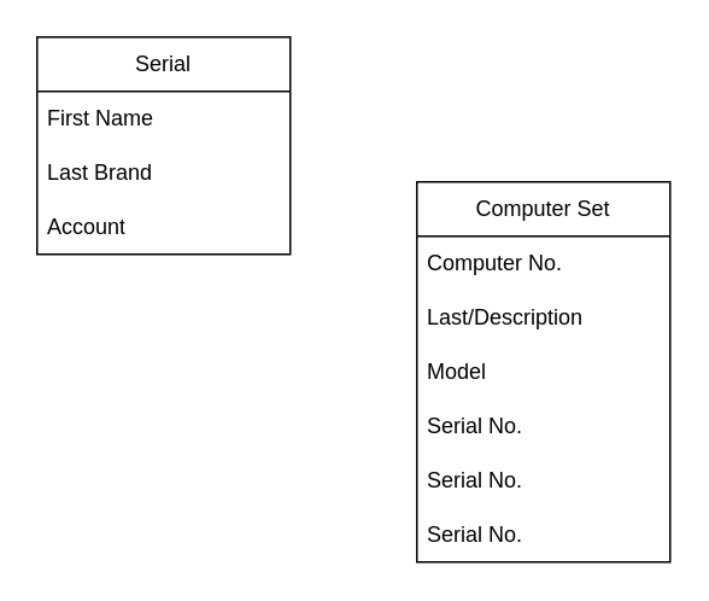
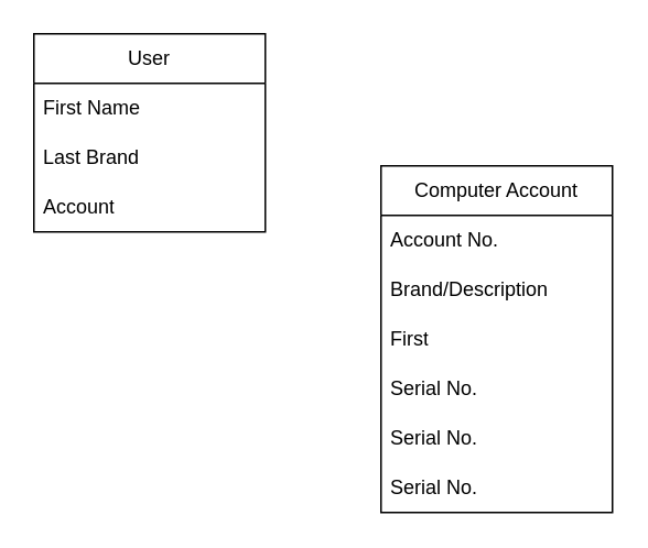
  <mxCell id="0" />
  <mxCell id="1" parent="0" />
- <mxCell id="2" value="Serial" style="swimlane;fontStyle=0;childLayout=stackLayout;horizontal=1;startSize=30;horizontalStack=0;resizeParent=1;resizeParentMax=0;resizeLast=0;collapsible=1;marginBottom=0;whiteSpace=wrap;html=1;" vertex="1" parent="1"><mxGeometry x="20" y="20" width="140" height="120" as="geometry" /></mxCell>
+ <mxCell id="2" value="User" style="swimlane;fontStyle=0;childLayout=stackLayout;horizontal=1;startSize=30;horizontalStack=0;resizeParent=1;resizeParentMax=0;resizeLast=0;collapsible=1;marginBottom=0;whiteSpace=wrap;html=1;" vertex="1" parent="1"><mxGeometry x="20" y="20" width="140" height="120" as="geometry" /></mxCell>
  <mxCell id="3" value="First Name" style="text;strokeColor=none;fillColor=none;align=left;verticalAlign=middle;spacingLeft=4;spacingRight=4;overflow=hidden;points=[[0,0.5],[1,0.5]];portConstraint=eastwest;rotatable=0;whiteSpace=wrap;html=1;" vertex="1" parent="2"><mxGeometry y="30" width="140" height="30" as="geometry" /></mxCell>
  <mxCell id="4" value="Last Brand" style="text;strokeColor=none;fillColor=none;align=left;verticalAlign=middle;spacingLeft=4;spacingRight=4;overflow=hidden;points=[[0,0.5],[1,0.5]];portConstraint=eastwest;rotatable=0;whiteSpace=wrap;html=1;" vertex="1" parent="2"><mxGeometry y="60" width="140" height="30" as="geometry" /></mxCell>
  <mxCell id="5" value="Account" style="text;strokeColor=none;fillColor=none;align=left;verticalAlign=middle;spacingLeft=4;spacingRight=4;overflow=hidden;points=[[0,0.5],[1,0.5]];portConstraint=eastwest;rotatable=0;whiteSpace=wrap;html=1;" vertex="1" parent="2"><mxGeometry y="90" width="140" height="30" as="geometry" /></mxCell>
- <mxCell id="6" value="Computer Set" style="swimlane;fontStyle=0;childLayout=stackLayout;horizontal=1;startSize=30;horizontalStack=0;resizeParent=1;resizeParentMax=0;resizeLast=0;collapsible=1;marginBottom=0;whiteSpace=wrap;html=1;" vertex="1" parent="1"><mxGeometry x="230" y="100" width="140" height="210" as="geometry" /></mxCell>
- <mxCell id="7" value="Computer No." style="text;strokeColor=none;fillColor=none;align=left;verticalAlign=middle;spacingLeft=4;spacingRight=4;overflow=hidden;points=[[0,0.5],[1,0.5]];portConstraint=eastwest;rotatable=0;whiteSpace=wrap;html=1;" vertex="1" parent="6"><mxGeometry y="30" width="140" height="30" as="geometry" /></mxCell>
- <mxCell id="8" value="Last/Description" style="text;strokeColor=none;fillColor=none;align=left;verticalAlign=middle;spacingLeft=4;spacingRight=4;overflow=hidden;points=[[0,0.5],[1,0.5]];portConstraint=eastwest;rotatable=0;whiteSpace=wrap;html=1;" vertex="1" parent="6"><mxGeometry y="60" width="140" height="30" as="geometry" /></mxCell>
- <mxCell id="9" value="Model" style="text;strokeColor=none;fillColor=none;align=left;verticalAlign=middle;spacingLeft=4;spacingRight=4;overflow=hidden;points=[[0,0.5],[1,0.5]];portConstraint=eastwest;rotatable=0;whiteSpace=wrap;html=1;" vertex="1" parent="6"><mxGeometry y="90" width="140" height="30" as="geometry" /></mxCell>
+ <mxCell id="6" value="Computer Account" style="swimlane;fontStyle=0;childLayout=stackLayout;horizontal=1;startSize=30;horizontalStack=0;resizeParent=1;resizeParentMax=0;resizeLast=0;collapsible=1;marginBottom=0;whiteSpace=wrap;html=1;" vertex="1" parent="1"><mxGeometry x="230" y="100" width="140" height="210" as="geometry" /></mxCell>
+ <mxCell id="7" value="Account No." style="text;strokeColor=none;fillColor=none;align=left;verticalAlign=middle;spacingLeft=4;spacingRight=4;overflow=hidden;points=[[0,0.5],[1,0.5]];portConstraint=eastwest;rotatable=0;whiteSpace=wrap;html=1;" vertex="1" parent="6"><mxGeometry y="30" width="140" height="30" as="geometry" /></mxCell>
+ <mxCell id="8" value="Brand/Description" style="text;strokeColor=none;fillColor=none;align=left;verticalAlign=middle;spacingLeft=4;spacingRight=4;overflow=hidden;points=[[0,0.5],[1,0.5]];portConstraint=eastwest;rotatable=0;whiteSpace=wrap;html=1;" vertex="1" parent="6"><mxGeometry y="60" width="140" height="30" as="geometry" /></mxCell>
+ <mxCell id="9" value="First" style="text;strokeColor=none;fillColor=none;align=left;verticalAlign=middle;spacingLeft=4;spacingRight=4;overflow=hidden;points=[[0,0.5],[1,0.5]];portConstraint=eastwest;rotatable=0;whiteSpace=wrap;html=1;" vertex="1" parent="6"><mxGeometry y="90" width="140" height="30" as="geometry" /></mxCell>
  <mxCell id="10" value="Serial No." style="text;strokeColor=none;fillColor=none;align=left;verticalAlign=middle;spacingLeft=4;spacingRight=4;overflow=hidden;points=[[0,0.5],[1,0.5]];portConstraint=eastwest;rotatable=0;whiteSpace=wrap;html=1;" vertex="1" parent="6"><mxGeometry y="120" width="140" height="30" as="geometry" /></mxCell>
  <mxCell id="11" value="Serial No." style="text;strokeColor=none;fillColor=none;align=left;verticalAlign=middle;spacingLeft=4;spacingRight=4;overflow=hidden;points=[[0,0.5],[1,0.5]];portConstraint=eastwest;rotatable=0;whiteSpace=wrap;html=1;" vertex="1" parent="6"><mxGeometry y="150" width="140" height="30" as="geometry" /></mxCell>
  <mxCell id="12" value="Serial No." style="text;strokeColor=none;fillColor=none;align=left;verticalAlign=middle;spacingLeft=4;spacingRight=4;overflow=hidden;points=[[0,0.5],[1,0.5]];portConstraint=eastwest;rotatable=0;whiteSpace=wrap;html=1;" vertex="1" parent="6"><mxGeometry y="180" width="140" height="30" as="geometry" /></mxCell>
